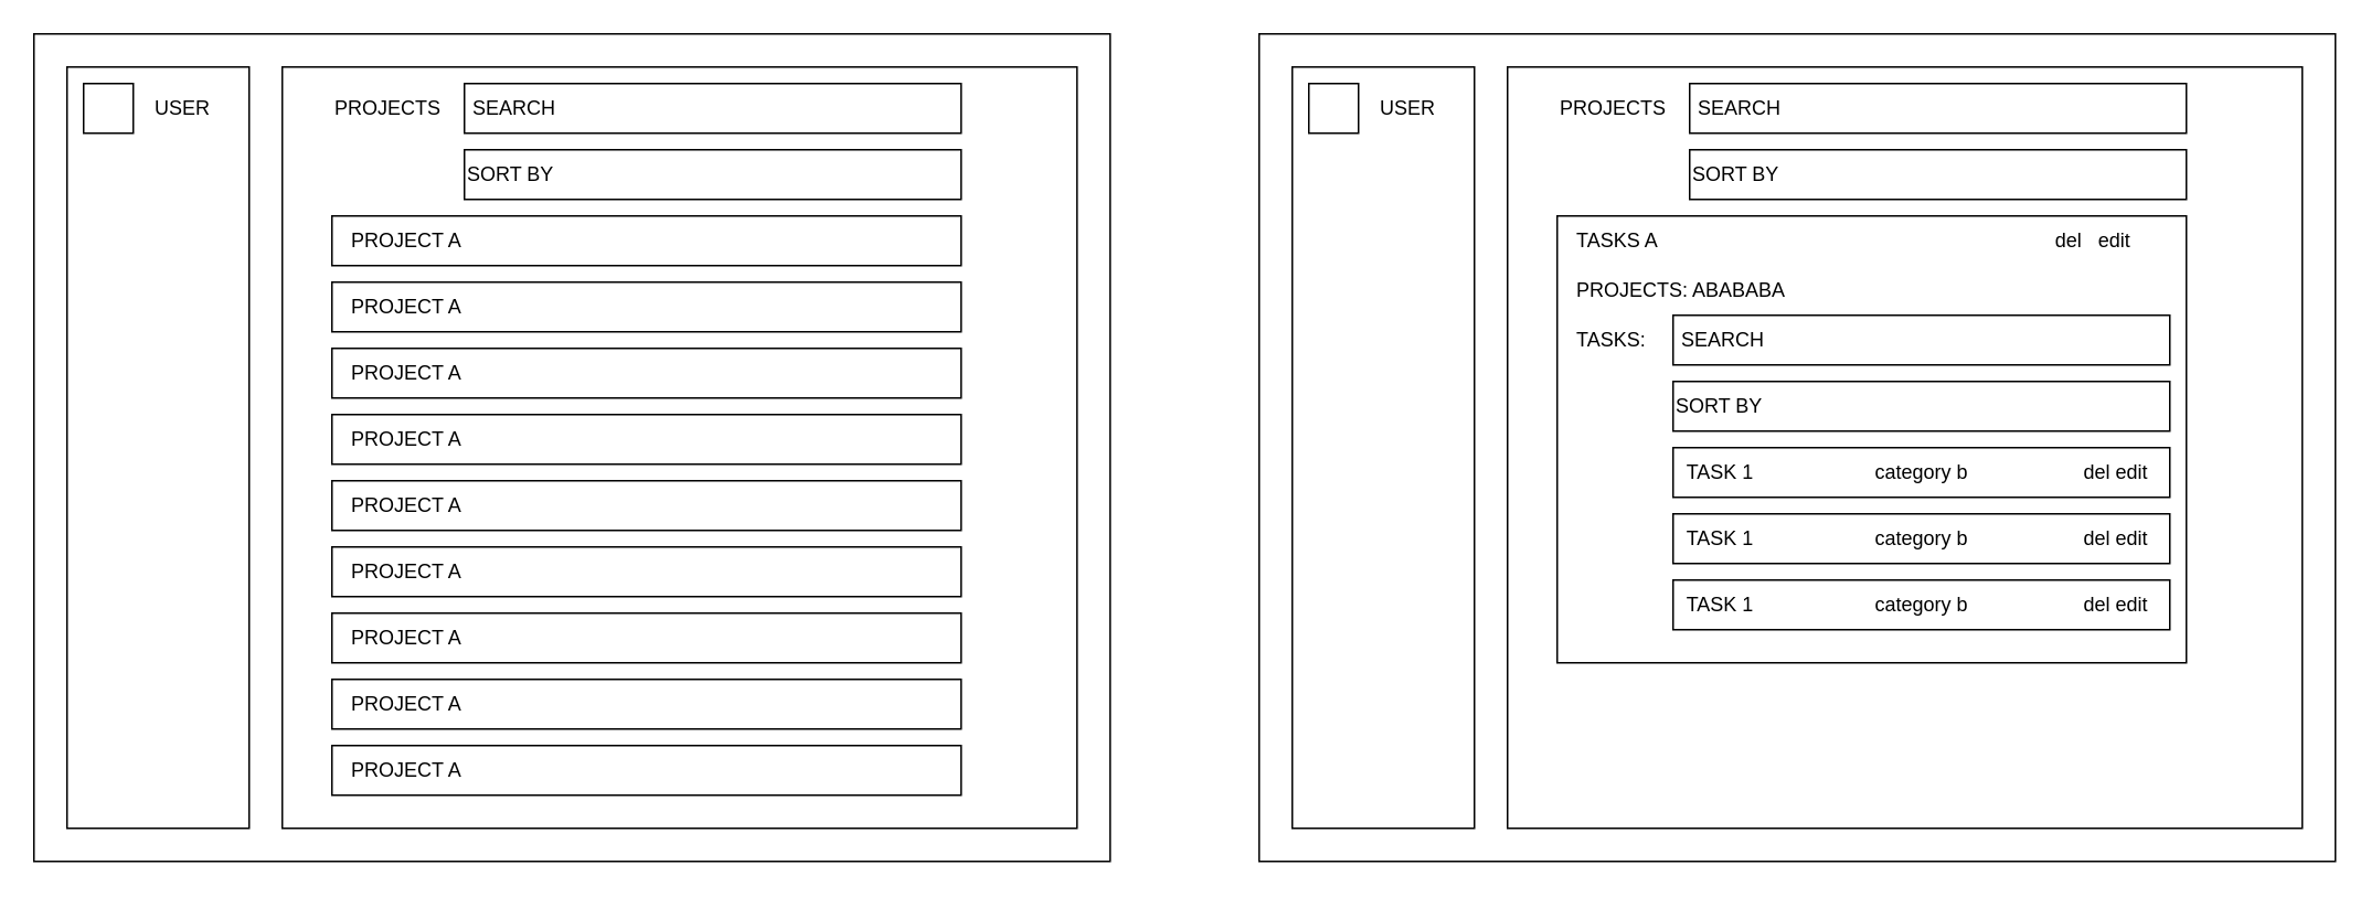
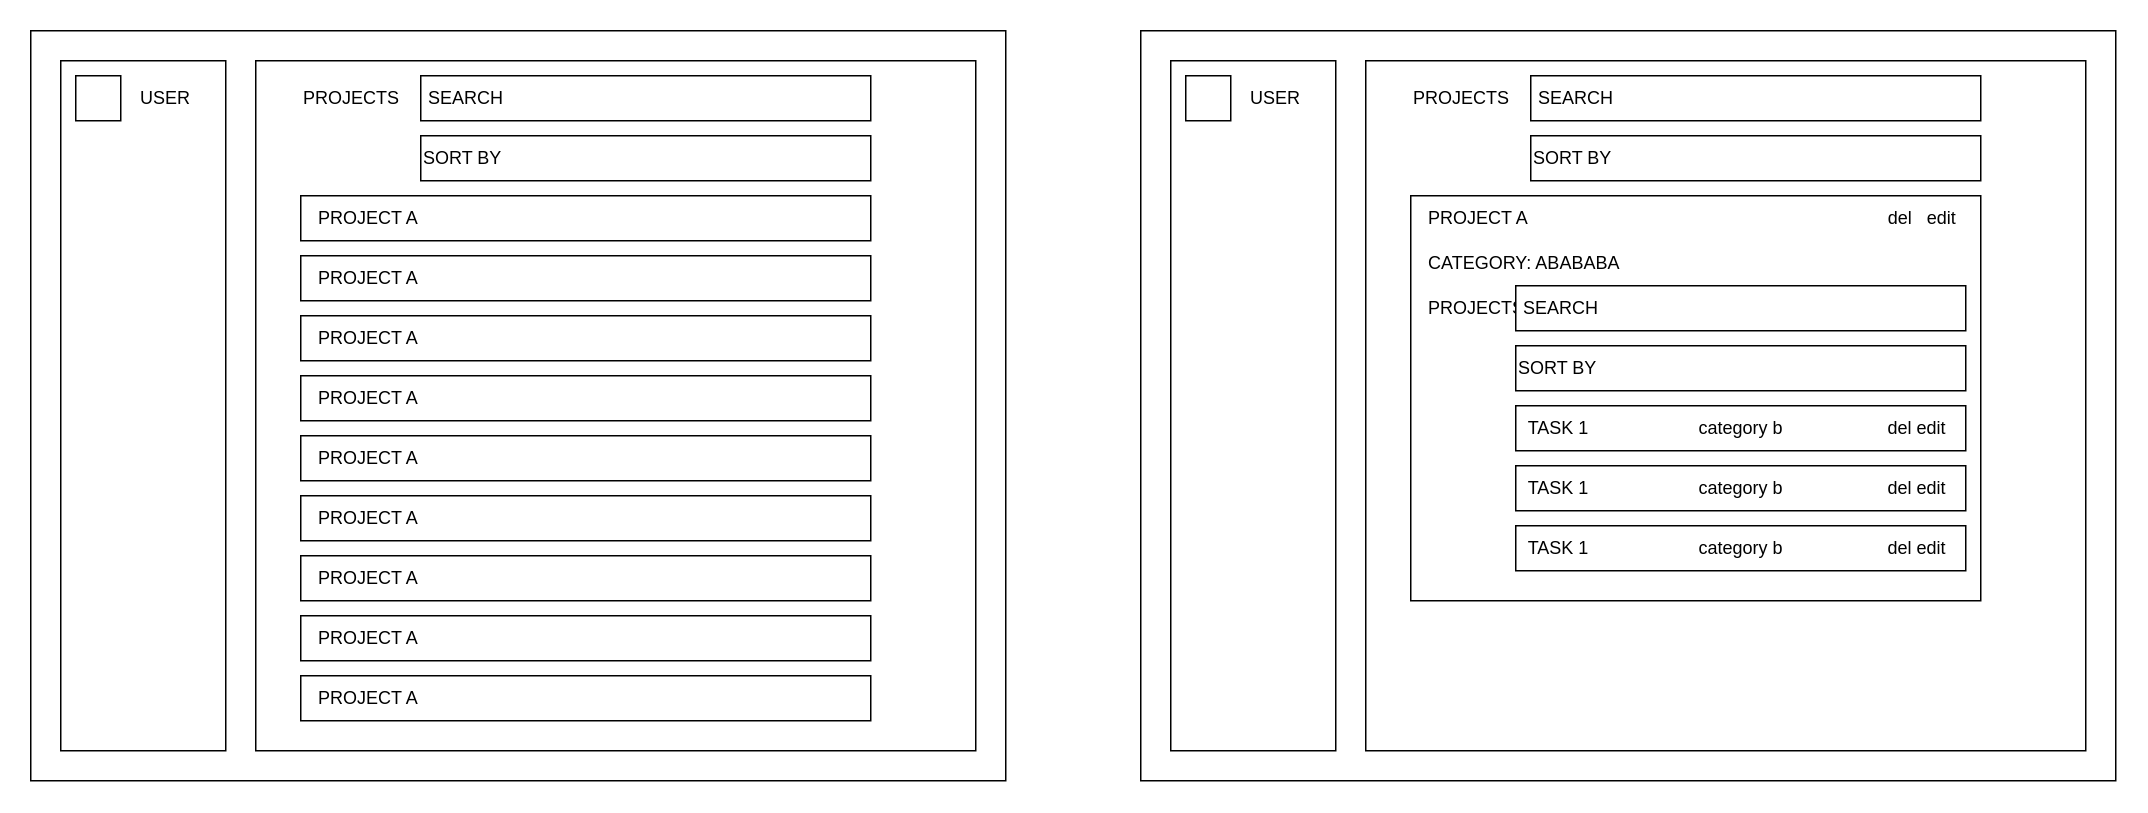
  <mxCell id="0" />
  <mxCell id="1" parent="0" />
  <mxCell id="2" value="" style="rounded=0;whiteSpace=wrap;html=1;" vertex="1" parent="1"><mxGeometry x="20" y="20" width="650" height="500" as="geometry" /></mxCell>
  <mxCell id="3" value="" style="rounded=0;whiteSpace=wrap;html=1;" vertex="1" parent="1"><mxGeometry x="170" y="40" width="480" height="460" as="geometry" /></mxCell>
  <mxCell id="4" value="" style="rounded=0;whiteSpace=wrap;html=1;" vertex="1" parent="1"><mxGeometry x="40" y="40" width="110" height="460" as="geometry" /></mxCell>
  <mxCell id="5" value="USER" style="text;html=1;align=center;verticalAlign=middle;whiteSpace=wrap;rounded=0;" vertex="1" parent="1"><mxGeometry x="80" y="50" width="60" height="30" as="geometry" /></mxCell>
  <mxCell id="6" value="" style="whiteSpace=wrap;html=1;aspect=fixed;" vertex="1" parent="1"><mxGeometry x="50" y="50" width="30" height="30" as="geometry" /></mxCell>
  <mxCell id="7" value="PROJECTS" style="text;html=1;align=left;verticalAlign=middle;whiteSpace=wrap;rounded=0;" vertex="1" parent="1"><mxGeometry x="200" y="50" width="70" height="30" as="geometry" /></mxCell>
  <mxCell id="8" value="&amp;nbsp; &amp;nbsp;PROJECT A" style="rounded=0;whiteSpace=wrap;html=1;align=left;" vertex="1" parent="1"><mxGeometry x="200" y="130" width="380" height="30" as="geometry" /></mxCell>
  <mxCell id="9" value="&amp;nbsp; &amp;nbsp;PROJECT A" style="rounded=0;whiteSpace=wrap;html=1;align=left;" vertex="1" parent="1"><mxGeometry x="200" y="170" width="380" height="30" as="geometry" /></mxCell>
  <mxCell id="10" value="&amp;nbsp; &amp;nbsp;PROJECT A" style="rounded=0;whiteSpace=wrap;html=1;align=left;" vertex="1" parent="1"><mxGeometry x="200" y="210" width="380" height="30" as="geometry" /></mxCell>
  <mxCell id="11" value="&amp;nbsp; &amp;nbsp;PROJECT A" style="rounded=0;whiteSpace=wrap;html=1;align=left;" vertex="1" parent="1"><mxGeometry x="200" y="250" width="380" height="30" as="geometry" /></mxCell>
  <mxCell id="12" value="&amp;nbsp; &amp;nbsp;PROJECT A" style="rounded=0;whiteSpace=wrap;html=1;align=left;" vertex="1" parent="1"><mxGeometry x="200" y="290" width="380" height="30" as="geometry" /></mxCell>
  <mxCell id="13" value="&amp;nbsp; &amp;nbsp;PROJECT A" style="rounded=0;whiteSpace=wrap;html=1;align=left;" vertex="1" parent="1"><mxGeometry x="200" y="330" width="380" height="30" as="geometry" /></mxCell>
  <mxCell id="14" value="&amp;nbsp; &amp;nbsp;PROJECT A" style="rounded=0;whiteSpace=wrap;html=1;align=left;" vertex="1" parent="1"><mxGeometry x="200" y="370" width="380" height="30" as="geometry" /></mxCell>
  <mxCell id="15" value="&amp;nbsp; &amp;nbsp;PROJECT A" style="rounded=0;whiteSpace=wrap;html=1;align=left;" vertex="1" parent="1"><mxGeometry x="200" y="410" width="380" height="30" as="geometry" /></mxCell>
  <mxCell id="16" value="&amp;nbsp; &amp;nbsp;PROJECT A" style="rounded=0;whiteSpace=wrap;html=1;align=left;" vertex="1" parent="1"><mxGeometry x="200" y="450" width="380" height="30" as="geometry" /></mxCell>
  <mxCell id="17" value="&amp;nbsp;SEARCH&amp;nbsp;" style="rounded=0;whiteSpace=wrap;html=1;align=left;" vertex="1" parent="1"><mxGeometry x="280" y="50" width="300" height="30" as="geometry" /></mxCell>
  <mxCell id="18" value="SORT BY" style="rounded=0;whiteSpace=wrap;html=1;align=left;" vertex="1" parent="1"><mxGeometry x="280" y="90" width="300" height="30" as="geometry" /></mxCell>
  <mxCell id="19" value="" style="rounded=0;whiteSpace=wrap;html=1;" vertex="1" parent="1"><mxGeometry x="760" y="20" width="650" height="500" as="geometry" /></mxCell>
  <mxCell id="20" value="" style="rounded=0;whiteSpace=wrap;html=1;" vertex="1" parent="1"><mxGeometry x="910" y="40" width="480" height="460" as="geometry" /></mxCell>
  <mxCell id="21" value="" style="rounded=0;whiteSpace=wrap;html=1;" vertex="1" parent="1"><mxGeometry x="780" y="40" width="110" height="460" as="geometry" /></mxCell>
  <mxCell id="22" value="USER" style="text;html=1;align=center;verticalAlign=middle;whiteSpace=wrap;rounded=0;" vertex="1" parent="1"><mxGeometry x="820" y="50" width="60" height="30" as="geometry" /></mxCell>
  <mxCell id="23" value="" style="whiteSpace=wrap;html=1;aspect=fixed;" vertex="1" parent="1"><mxGeometry x="790" y="50" width="30" height="30" as="geometry" /></mxCell>
  <mxCell id="24" value="PROJECTS" style="text;html=1;align=left;verticalAlign=middle;whiteSpace=wrap;rounded=0;" vertex="1" parent="1"><mxGeometry x="940" y="50" width="70" height="30" as="geometry" /></mxCell>
  <mxCell id="25" value="" style="rounded=0;whiteSpace=wrap;html=1;align=left;" vertex="1" parent="1"><mxGeometry x="940" y="130" width="380" height="270" as="geometry" /></mxCell>
  <mxCell id="26" value="&amp;nbsp;SEARCH&amp;nbsp;" style="rounded=0;whiteSpace=wrap;html=1;align=left;" vertex="1" parent="1"><mxGeometry x="1020" y="50" width="300" height="30" as="geometry" /></mxCell>
  <mxCell id="27" value="SORT BY" style="rounded=0;whiteSpace=wrap;html=1;align=left;" vertex="1" parent="1"><mxGeometry x="1020" y="90" width="300" height="30" as="geometry" /></mxCell>
- <mxCell id="28" value="TASKS A&amp;nbsp; &amp;nbsp; &amp;nbsp; &amp;nbsp; &amp;nbsp; &amp;nbsp; &amp;nbsp; &amp;nbsp; &amp;nbsp; &amp;nbsp; &amp;nbsp; &amp;nbsp; &amp;nbsp; &amp;nbsp; &amp;nbsp; &amp;nbsp; &amp;nbsp; &amp;nbsp; &amp;nbsp; &amp;nbsp; &amp;nbsp; &amp;nbsp; &amp;nbsp; &amp;nbsp; &amp;nbsp; &amp;nbsp; &amp;nbsp; &amp;nbsp; &amp;nbsp; &amp;nbsp; &amp;nbsp; &amp;nbsp; &amp;nbsp; &amp;nbsp; &amp;nbsp; &amp;nbsp; del&amp;nbsp; &amp;nbsp;edit" style="text;html=1;align=left;verticalAlign=middle;whiteSpace=wrap;rounded=0;" vertex="1" parent="1"><mxGeometry x="950" y="130" width="360" height="30" as="geometry" /></mxCell>
- <mxCell id="29" value="PROJECTS: ABABABA" style="text;html=1;align=left;verticalAlign=middle;whiteSpace=wrap;rounded=0;" vertex="1" parent="1"><mxGeometry x="950" y="160" width="140" height="30" as="geometry" /></mxCell>
- <mxCell id="30" value="TASKS:" style="text;html=1;align=left;verticalAlign=middle;whiteSpace=wrap;rounded=0;" vertex="1" parent="1"><mxGeometry x="950" y="190" width="140" height="30" as="geometry" /></mxCell>
+ <mxCell id="28" value="PROJECT A&amp;nbsp; &amp;nbsp; &amp;nbsp; &amp;nbsp; &amp;nbsp; &amp;nbsp; &amp;nbsp; &amp;nbsp; &amp;nbsp; &amp;nbsp; &amp;nbsp; &amp;nbsp; &amp;nbsp; &amp;nbsp; &amp;nbsp; &amp;nbsp; &amp;nbsp; &amp;nbsp; &amp;nbsp; &amp;nbsp; &amp;nbsp; &amp;nbsp; &amp;nbsp; &amp;nbsp; &amp;nbsp; &amp;nbsp; &amp;nbsp; &amp;nbsp; &amp;nbsp; &amp;nbsp; &amp;nbsp; &amp;nbsp; &amp;nbsp; &amp;nbsp; &amp;nbsp; &amp;nbsp; del&amp;nbsp; &amp;nbsp;edit" style="text;html=1;align=left;verticalAlign=middle;whiteSpace=wrap;rounded=0;" vertex="1" parent="1"><mxGeometry x="950" y="130" width="360" height="30" as="geometry" /></mxCell>
+ <mxCell id="29" value="CATEGORY: ABABABA" style="text;html=1;align=left;verticalAlign=middle;whiteSpace=wrap;rounded=0;" vertex="1" parent="1"><mxGeometry x="950" y="160" width="140" height="30" as="geometry" /></mxCell>
+ <mxCell id="30" value="PROJECTS:" style="text;html=1;align=left;verticalAlign=middle;whiteSpace=wrap;rounded=0;" vertex="1" parent="1"><mxGeometry x="950" y="190" width="140" height="30" as="geometry" /></mxCell>
  <mxCell id="31" value="&amp;nbsp;SEARCH&amp;nbsp;" style="rounded=0;whiteSpace=wrap;html=1;align=left;" vertex="1" parent="1"><mxGeometry x="1010" y="190" width="300" height="30" as="geometry" /></mxCell>
  <mxCell id="32" value="SORT BY" style="rounded=0;whiteSpace=wrap;html=1;align=left;" vertex="1" parent="1"><mxGeometry x="1010" y="230" width="300" height="30" as="geometry" /></mxCell>
  <mxCell id="33" value="&amp;nbsp; TASK 1&amp;nbsp; &amp;nbsp; &amp;nbsp; &amp;nbsp; &amp;nbsp; &amp;nbsp; &amp;nbsp; &amp;nbsp; &amp;nbsp; &amp;nbsp; &amp;nbsp; category b&amp;nbsp; &amp;nbsp; &amp;nbsp; &amp;nbsp; &amp;nbsp; &amp;nbsp; &amp;nbsp; &amp;nbsp; &amp;nbsp; &amp;nbsp; &amp;nbsp;del edit" style="rounded=0;whiteSpace=wrap;html=1;align=left;" vertex="1" parent="1"><mxGeometry x="1010" y="270" width="300" height="30" as="geometry" /></mxCell>
  <mxCell id="34" value="&amp;nbsp; TASK 1&amp;nbsp; &amp;nbsp; &amp;nbsp; &amp;nbsp; &amp;nbsp; &amp;nbsp; &amp;nbsp; &amp;nbsp; &amp;nbsp; &amp;nbsp; &amp;nbsp; category b&amp;nbsp; &amp;nbsp; &amp;nbsp; &amp;nbsp; &amp;nbsp; &amp;nbsp; &amp;nbsp; &amp;nbsp; &amp;nbsp; &amp;nbsp; &amp;nbsp;del edit" style="rounded=0;whiteSpace=wrap;html=1;align=left;" vertex="1" parent="1"><mxGeometry x="1010" y="310" width="300" height="30" as="geometry" /></mxCell>
  <mxCell id="35" value="&amp;nbsp; TASK 1&amp;nbsp; &amp;nbsp; &amp;nbsp; &amp;nbsp; &amp;nbsp; &amp;nbsp; &amp;nbsp; &amp;nbsp; &amp;nbsp; &amp;nbsp; &amp;nbsp; category b&amp;nbsp; &amp;nbsp; &amp;nbsp; &amp;nbsp; &amp;nbsp; &amp;nbsp; &amp;nbsp; &amp;nbsp; &amp;nbsp; &amp;nbsp; &amp;nbsp;del edit" style="rounded=0;whiteSpace=wrap;html=1;align=left;" vertex="1" parent="1"><mxGeometry x="1010" y="350" width="300" height="30" as="geometry" /></mxCell>
